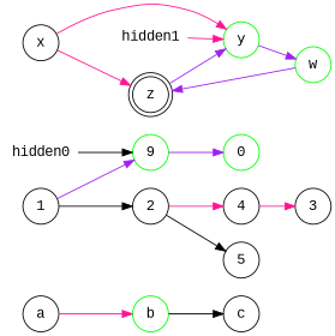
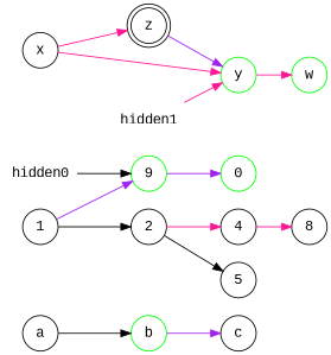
  digraph {
    fontname="Liberation Mono"
    rankdir=LR
    node [fontname="Liberation Mono" shape=circle]
    edge [color=deeppink fontname="Liberation Mono"]
    b [color=green]
    c
    a
    4
-   8 [label=3]
+   8
    n6 [color=green label=9]
    n7 [color=green label=0]
    2
    5
    1
    z [shape=doublecircle]
    y [color=green]
    w [color=green]
    x
    hidden0 [shape=plaintext]
    hidden1 [shape=plaintext]
-   b -> c [color=black]
-   a -> b
+   b -> c [color=purple]
+   a -> b [color=black]
    4 -> 8
    n6 -> n7 [color=purple]
    2 -> 4
    2 -> 5 [color=black]
    1 -> n6 [color=purple]
    1 -> 2 [color=black]
    z -> y [color=purple]
-   y -> w [color=purple]
-   w -> z [color=purple]
+   y -> w
    x -> z
    x -> y
    hidden0 -> n6 [color=black]
    hidden1 -> y
  }
